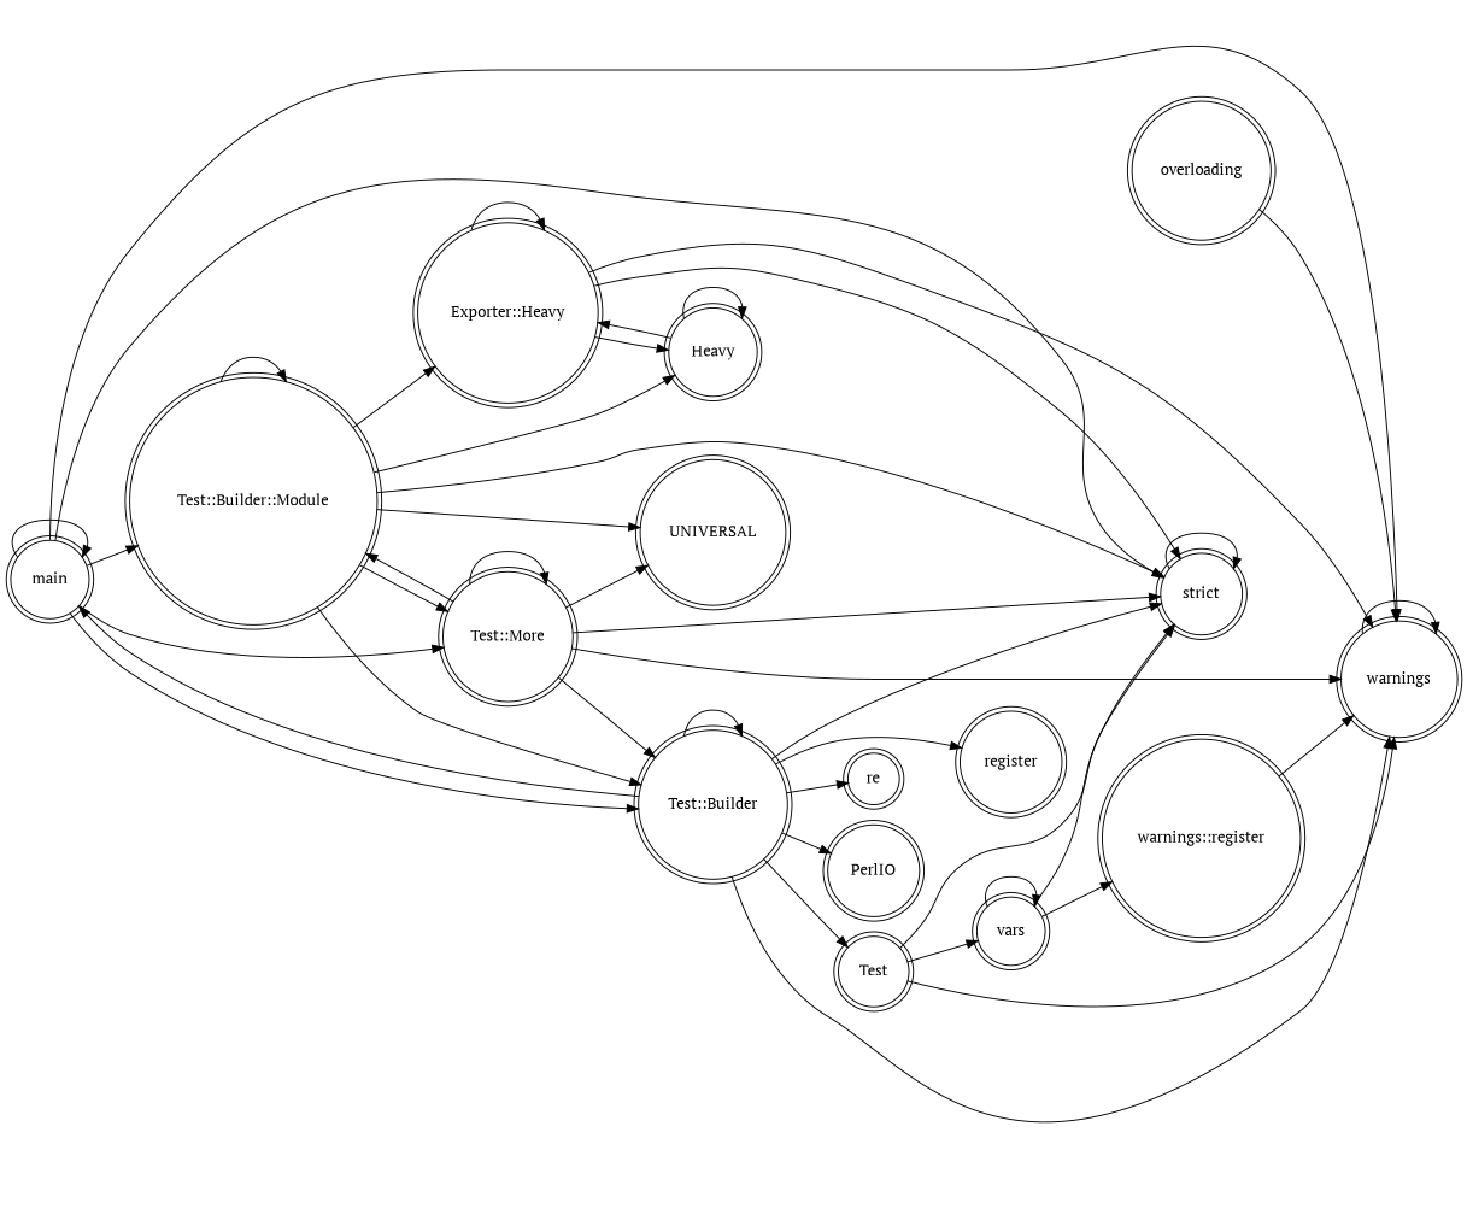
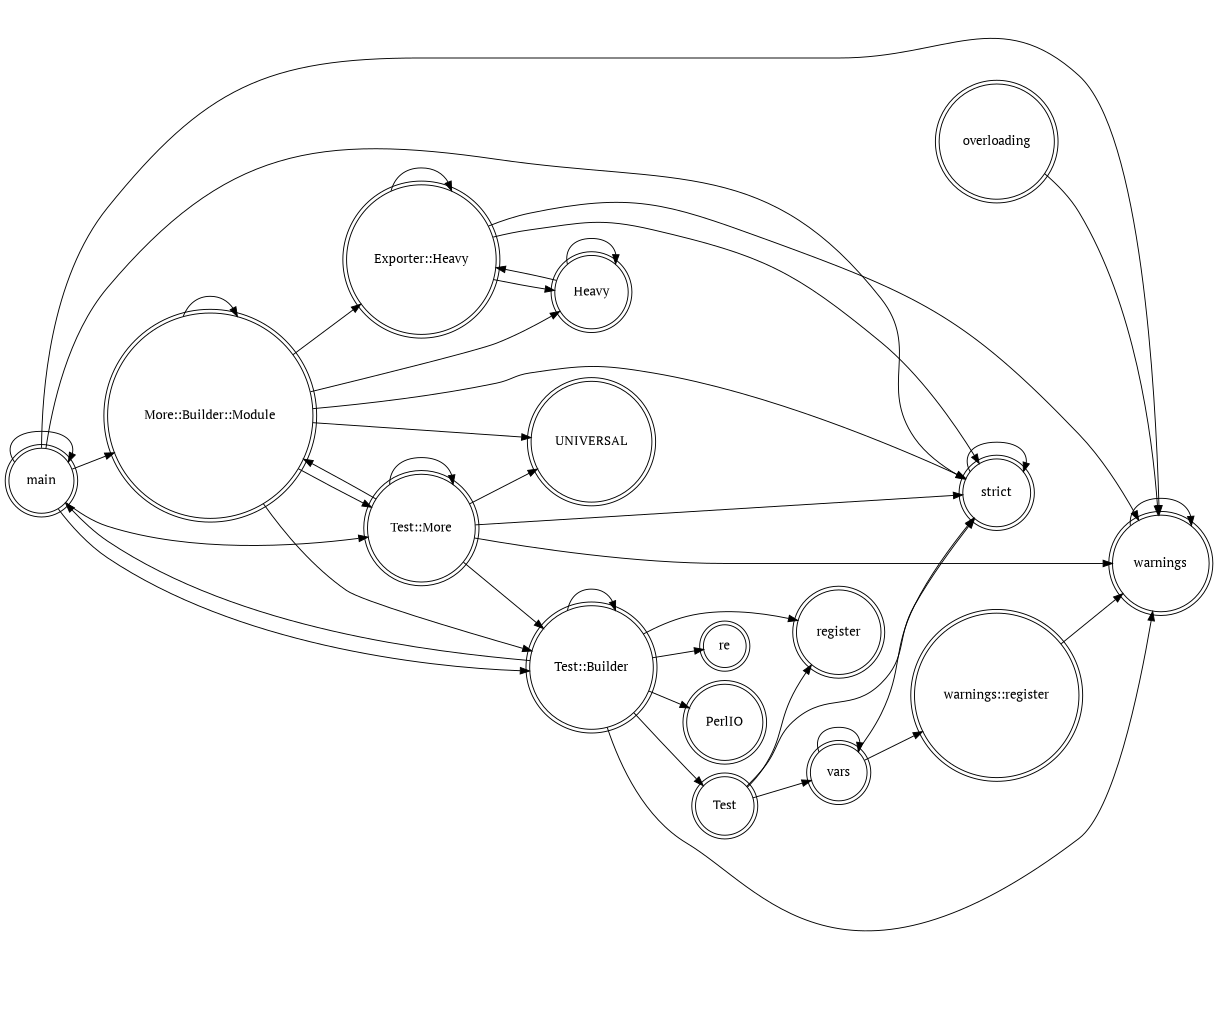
  digraph {
    fontname="PT Serif"
    rankdir=LR
    node [fontname="PT Serif" shape=doublecircle]
    edge [fontname="PT Serif"]
    main
    "strict"
-   "Test::Builder::Module"
+   "Test::Builder::Module" [label="More::Builder::Module"]
    warnings
    "Test::Builder"
    "Test::More"
    UNIVERSAL
    "Exporter::Heavy"
    n9 [label=Heavy]
    n10 [label=Test]
    n11 [label=register]
    re
    PerlIO
    vars
    "warnings::register"
    overloading
    main -> main
    main -> "strict"
    main -> "Test::Builder::Module"
    main -> warnings
    main -> "Test::Builder"
    main -> "Test::More"
    "strict" -> "strict"
    "Test::Builder::Module" -> "strict"
    "Test::Builder::Module" -> "Test::Builder::Module"
    "Test::Builder::Module" -> "Test::Builder"
    "Test::Builder::Module" -> "Test::More"
    "Test::Builder::Module" -> UNIVERSAL
    "Test::Builder::Module" -> "Exporter::Heavy"
    "Test::Builder::Module" -> n9
    warnings -> warnings
    "Test::Builder" -> main
-   "Test::Builder" -> "strict"
    "Test::Builder" -> warnings
    "Test::Builder" -> "Test::Builder"
    "Test::Builder" -> n10
    "Test::Builder" -> n11
    "Test::Builder" -> re
    "Test::Builder" -> PerlIO
    "Test::More" -> "strict"
    "Test::More" -> "Test::Builder::Module"
    "Test::More" -> warnings
    "Test::More" -> "Test::Builder"
    "Test::More" -> "Test::More"
    "Test::More" -> UNIVERSAL
    "Exporter::Heavy" -> "strict"
    "Exporter::Heavy" -> warnings
    "Exporter::Heavy" -> "Exporter::Heavy"
    "Exporter::Heavy" -> n9
    n9 -> "Exporter::Heavy"
    n9 -> n9
    n10 -> "strict"
-   n10 -> warnings
+   n10 -> n11
    n10 -> vars
    vars -> "strict"
    vars -> vars
    vars -> "warnings::register"
    "warnings::register" -> warnings
    overloading -> warnings
  }
